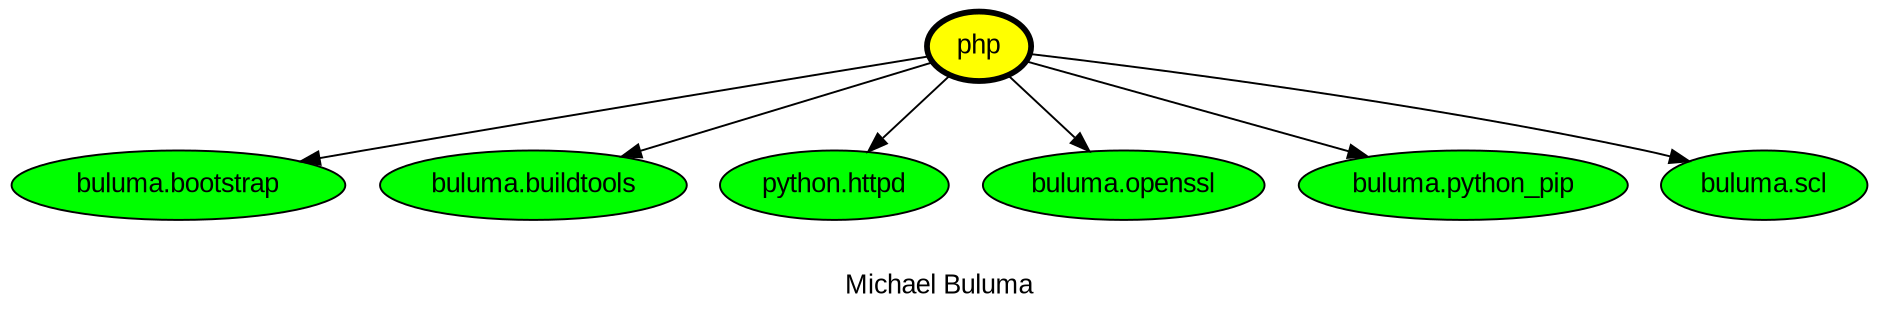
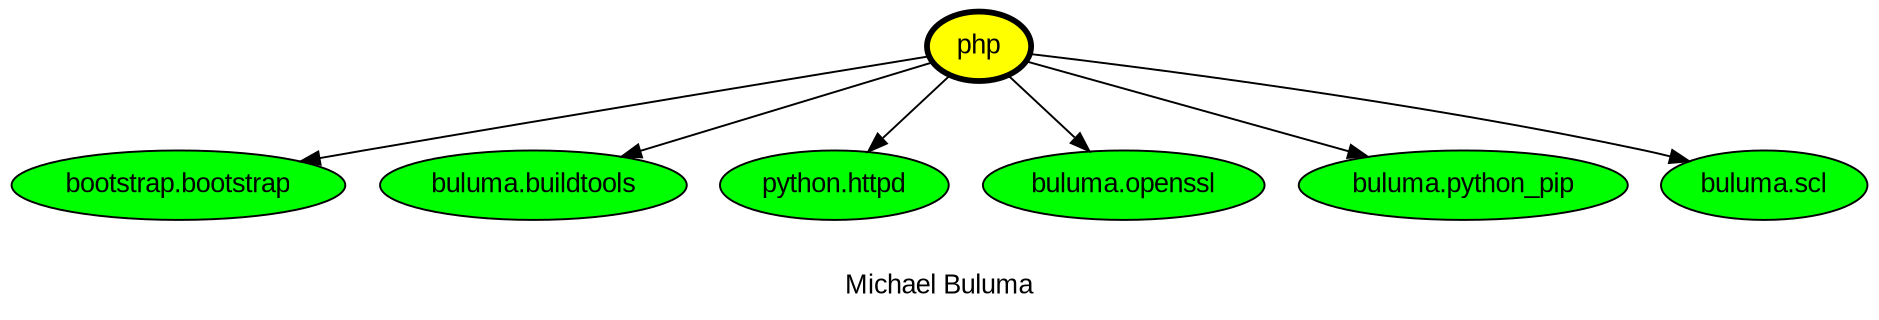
  digraph {
    fontname="Liberation Sans"
    label="Michael Buluma"
    node [fillcolor=green fontname="Liberation Sans" style=filled]
    edge [fontname="Liberation Sans"]
    php [fillcolor=yellow penwidth=3]
-   "buluma.bootstrap"
+   "buluma.bootstrap" [label="bootstrap.bootstrap"]
    "buluma.buildtools"
    n4 [label="python.httpd"]
    "buluma.openssl"
    "buluma.python_pip"
    "buluma.scl"
    php -> "buluma.bootstrap"
    php -> "buluma.buildtools"
    php -> n4
    php -> "buluma.openssl"
    php -> "buluma.python_pip"
    php -> "buluma.scl"
  }
